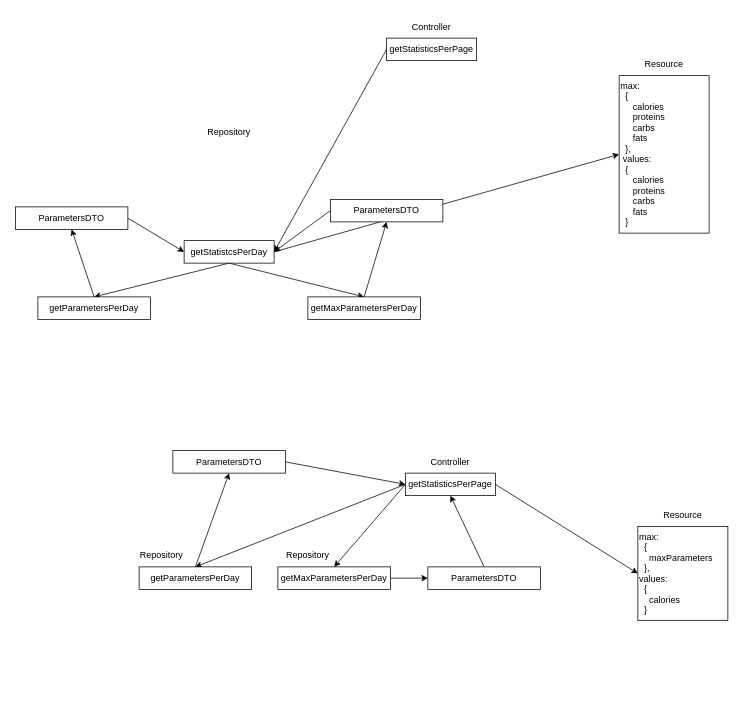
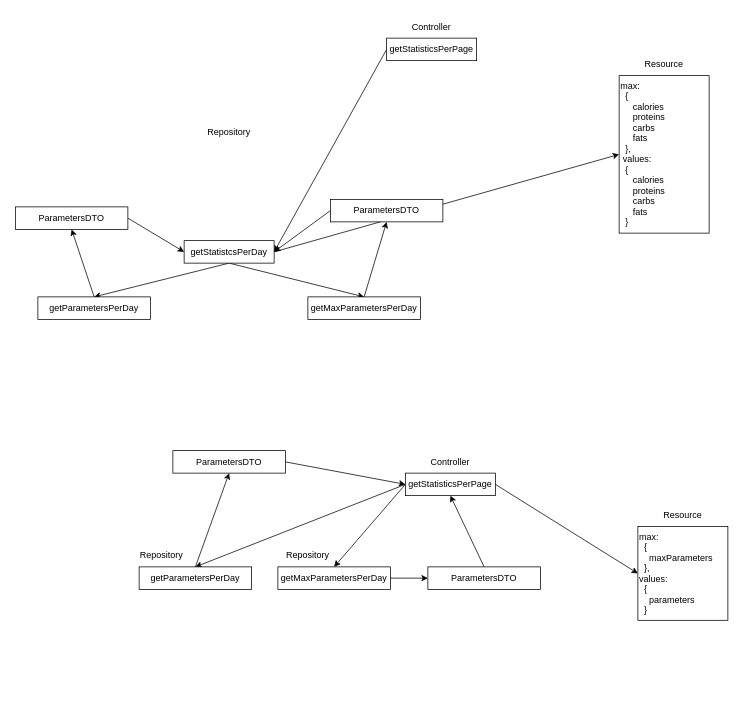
  <mxCell id="0" />
  <mxCell id="1" parent="0" />
  <mxCell id="2" style="edgeStyle=none;html=1;exitX=0;exitY=0.5;exitDx=0;exitDy=0;entryX=1;entryY=0.5;entryDx=0;entryDy=0;" edge="1" parent="1" source="3" target="8"><mxGeometry relative="1" as="geometry" /></mxCell>
  <mxCell id="3" value="getStatisticsPerPage" style="rounded=0;whiteSpace=wrap;html=1;" vertex="1" parent="1"><mxGeometry x="515" y="50" width="120" height="30" as="geometry" /></mxCell>
  <mxCell id="4" value="Controller" style="text;html=1;strokeColor=none;fillColor=none;align=center;verticalAlign=middle;whiteSpace=wrap;rounded=0;" vertex="1" parent="1"><mxGeometry x="545" y="20" width="60" height="30" as="geometry" /></mxCell>
  <mxCell id="5" style="edgeStyle=none;html=1;entryX=0.5;entryY=0;entryDx=0;entryDy=0;exitX=0.5;exitY=1;exitDx=0;exitDy=0;" edge="1" parent="1" source="8" target="11"><mxGeometry relative="1" as="geometry"><mxPoint x="310" y="355" as="targetPoint" /><mxPoint x="329" y="275" as="sourcePoint" /></mxGeometry></mxCell>
  <mxCell id="6" style="edgeStyle=none;html=1;exitX=0.5;exitY=1;exitDx=0;exitDy=0;entryX=0.5;entryY=0;entryDx=0;entryDy=0;" edge="1" parent="1" source="8" target="13"><mxGeometry relative="1" as="geometry"><mxPoint x="310" y="275" as="sourcePoint" /></mxGeometry></mxCell>
  <mxCell id="7" style="edgeStyle=none;html=1;exitX=1;exitY=0.5;exitDx=0;exitDy=0;entryX=0;entryY=0.5;entryDx=0;entryDy=0;" edge="1" parent="1" source="8" target="19"><mxGeometry relative="1" as="geometry" /></mxCell>
  <mxCell id="8" value="getStatistcsPerDay" style="rounded=0;whiteSpace=wrap;html=1;" vertex="1" parent="1"><mxGeometry x="245" y="320" width="120" height="30" as="geometry" /></mxCell>
  <mxCell id="9" value="Repository" style="text;html=1;strokeColor=none;fillColor=none;align=center;verticalAlign=middle;whiteSpace=wrap;rounded=0;" vertex="1" parent="1"><mxGeometry x="275" y="160" width="60" height="30" as="geometry" /></mxCell>
  <mxCell id="10" style="edgeStyle=none;html=1;exitX=0.5;exitY=0;exitDx=0;exitDy=0;entryX=0.5;entryY=1;entryDx=0;entryDy=0;" edge="1" parent="1" source="11" target="17"><mxGeometry relative="1" as="geometry" /></mxCell>
  <mxCell id="11" value="getMaxParametersPerDay" style="rounded=0;whiteSpace=wrap;html=1;" vertex="1" parent="1"><mxGeometry x="410" y="395" width="150" height="30" as="geometry" /></mxCell>
  <mxCell id="12" style="edgeStyle=none;html=1;exitX=0.5;exitY=0;exitDx=0;exitDy=0;entryX=0.5;entryY=1;entryDx=0;entryDy=0;" edge="1" parent="1" source="13" target="15"><mxGeometry relative="1" as="geometry" /></mxCell>
  <mxCell id="13" value="getParametersPerDay" style="rounded=0;whiteSpace=wrap;html=1;" vertex="1" parent="1"><mxGeometry x="50" y="395" width="150" height="30" as="geometry" /></mxCell>
  <mxCell id="14" style="edgeStyle=none;html=1;exitX=1;exitY=0.5;exitDx=0;exitDy=0;entryX=0;entryY=0.5;entryDx=0;entryDy=0;" edge="1" parent="1" source="15" target="8"><mxGeometry relative="1" as="geometry"><mxPoint x="250" y="260" as="targetPoint" /></mxGeometry></mxCell>
  <mxCell id="15" value="ParametersDTO" style="rounded=0;whiteSpace=wrap;html=1;" vertex="1" parent="1"><mxGeometry x="20" y="275" width="150" height="30" as="geometry" /></mxCell>
  <mxCell id="16" style="edgeStyle=none;html=1;exitX=0;exitY=0.5;exitDx=0;exitDy=0;entryX=1;entryY=0.5;entryDx=0;entryDy=0;" edge="1" parent="1" source="17" target="8"><mxGeometry relative="1" as="geometry"><mxPoint x="370" y="260" as="targetPoint" /></mxGeometry></mxCell>
  <mxCell id="17" value="ParametersDTO" style="rounded=0;whiteSpace=wrap;html=1;" vertex="1" parent="1"><mxGeometry x="440" y="265" width="150" height="30" as="geometry" /></mxCell>
  <mxCell id="18" value="" style="group" vertex="1" connectable="0" parent="1"><mxGeometry x="825" y="70" width="120" height="240" as="geometry" /></mxCell>
  <mxCell id="19" value="max:&#10;  {&#10;     calories&#10;     proteins&#10;     carbs&#10;     fats&#10;  },&#10; values:&#10;  {&#10;     calories&#10;     proteins&#10;     carbs&#10;     fats&#10;  }&#10;     " style="rounded=0;align=left;fillColor=default;strokeColor=default;verticalAlign=top;movable=1;resizable=1;rotatable=1;deletable=1;editable=1;connectable=1;" vertex="1" parent="18"><mxGeometry y="30" width="120" height="210" as="geometry" /></mxCell>
  <mxCell id="20" value="Resource" style="text;html=1;strokeColor=none;fillColor=none;align=center;verticalAlign=middle;whiteSpace=wrap;rounded=0;movable=1;resizable=1;rotatable=1;deletable=1;editable=1;connectable=1;" vertex="1" parent="18"><mxGeometry x="30" width="60" height="30" as="geometry" /></mxCell>
  <mxCell id="21" style="edgeStyle=none;html=1;exitX=0;exitY=0.5;exitDx=0;exitDy=0;entryX=0.5;entryY=0;entryDx=0;entryDy=0;" edge="1" parent="1" source="24" target="30"><mxGeometry relative="1" as="geometry" /></mxCell>
  <mxCell id="22" style="edgeStyle=none;html=1;exitX=0;exitY=0.5;exitDx=0;exitDy=0;entryX=0.5;entryY=0;entryDx=0;entryDy=0;" edge="1" parent="1" source="24" target="28"><mxGeometry relative="1" as="geometry" /></mxCell>
  <mxCell id="23" style="edgeStyle=none;html=1;exitX=1;exitY=0.5;exitDx=0;exitDy=0;entryX=0;entryY=0.5;entryDx=0;entryDy=0;" edge="1" parent="1" source="24" target="36"><mxGeometry relative="1" as="geometry" /></mxCell>
  <mxCell id="24" value="getStatisticsPerPage" style="rounded=0;whiteSpace=wrap;html=1;" vertex="1" parent="1"><mxGeometry x="540" y="630" width="120" height="30" as="geometry" /></mxCell>
  <mxCell id="25" value="Controller" style="text;html=1;strokeColor=none;fillColor=none;align=center;verticalAlign=middle;whiteSpace=wrap;rounded=0;" vertex="1" parent="1"><mxGeometry x="570" y="600" width="60" height="30" as="geometry" /></mxCell>
  <mxCell id="26" value="Repository" style="text;html=1;strokeColor=none;fillColor=none;align=center;verticalAlign=middle;whiteSpace=wrap;rounded=0;" vertex="1" parent="1"><mxGeometry x="185" y="725" width="60" height="30" as="geometry" /></mxCell>
  <mxCell id="27" style="edgeStyle=none;html=1;exitX=1;exitY=0.5;exitDx=0;exitDy=0;entryX=0;entryY=0.5;entryDx=0;entryDy=0;" edge="1" parent="1" source="28" target="34"><mxGeometry relative="1" as="geometry" /></mxCell>
  <mxCell id="28" value="getMaxParametersPerDay" style="rounded=0;whiteSpace=wrap;html=1;" vertex="1" parent="1"><mxGeometry x="370" y="755" width="150" height="30" as="geometry" /></mxCell>
  <mxCell id="29" style="edgeStyle=none;html=1;exitX=0.5;exitY=0;exitDx=0;exitDy=0;entryX=0.5;entryY=1;entryDx=0;entryDy=0;" edge="1" parent="1" source="30" target="32"><mxGeometry relative="1" as="geometry" /></mxCell>
  <mxCell id="30" value="getParametersPerDay" style="rounded=0;whiteSpace=wrap;html=1;" vertex="1" parent="1"><mxGeometry x="185" y="755" width="150" height="30" as="geometry" /></mxCell>
  <mxCell id="31" style="edgeStyle=none;html=1;exitX=1;exitY=0.5;exitDx=0;exitDy=0;entryX=0;entryY=0.5;entryDx=0;entryDy=0;" edge="1" parent="1" source="32" target="24"><mxGeometry relative="1" as="geometry" /></mxCell>
  <mxCell id="32" value="ParametersDTO" style="rounded=0;whiteSpace=wrap;html=1;" vertex="1" parent="1"><mxGeometry x="230" y="600" width="150" height="30" as="geometry" /></mxCell>
  <mxCell id="33" style="edgeStyle=none;html=1;exitX=0.5;exitY=0;exitDx=0;exitDy=0;entryX=0.5;entryY=1;entryDx=0;entryDy=0;" edge="1" parent="1" source="34" target="24"><mxGeometry relative="1" as="geometry"><mxPoint x="580" y="670" as="targetPoint" /></mxGeometry></mxCell>
  <mxCell id="34" value="ParametersDTO" style="rounded=0;whiteSpace=wrap;html=1;" vertex="1" parent="1"><mxGeometry x="570" y="755" width="150" height="30" as="geometry" /></mxCell>
  <mxCell id="35" value="" style="group" vertex="1" connectable="0" parent="1"><mxGeometry x="850" y="670" width="120" height="250" as="geometry" /></mxCell>
- <mxCell id="36" value="max:&#10;  {&#10;    maxParameters  &#10;  },&#10;values:&#10;  {&#10;    calories&#10;  }&#10;     " style="rounded=0;align=left;fillColor=default;strokeColor=default;verticalAlign=top;movable=1;resizable=1;rotatable=1;deletable=1;editable=1;connectable=1;" vertex="1" parent="35"><mxGeometry y="31.25" width="120" height="125.0" as="geometry" /></mxCell>
+ <mxCell id="36" value="max:&#10;  {&#10;    maxParameters  &#10;  },&#10;values:&#10;  {&#10;    parameters&#10;  }&#10;     " style="rounded=0;align=left;fillColor=default;strokeColor=default;verticalAlign=top;movable=1;resizable=1;rotatable=1;deletable=1;editable=1;connectable=1;" vertex="1" parent="35"><mxGeometry y="31.25" width="120" height="125.0" as="geometry" /></mxCell>
  <mxCell id="37" value="Resource" style="text;html=1;strokeColor=none;fillColor=none;align=center;verticalAlign=middle;whiteSpace=wrap;rounded=0;movable=1;resizable=1;rotatable=1;deletable=1;editable=1;connectable=1;" vertex="1" parent="35"><mxGeometry x="30" width="60" height="31.25" as="geometry" /></mxCell>
  <mxCell id="38" value="Repository" style="text;html=1;strokeColor=none;fillColor=none;align=center;verticalAlign=middle;whiteSpace=wrap;rounded=0;" vertex="1" parent="1"><mxGeometry x="380" y="725" width="60" height="30" as="geometry" /></mxCell>
